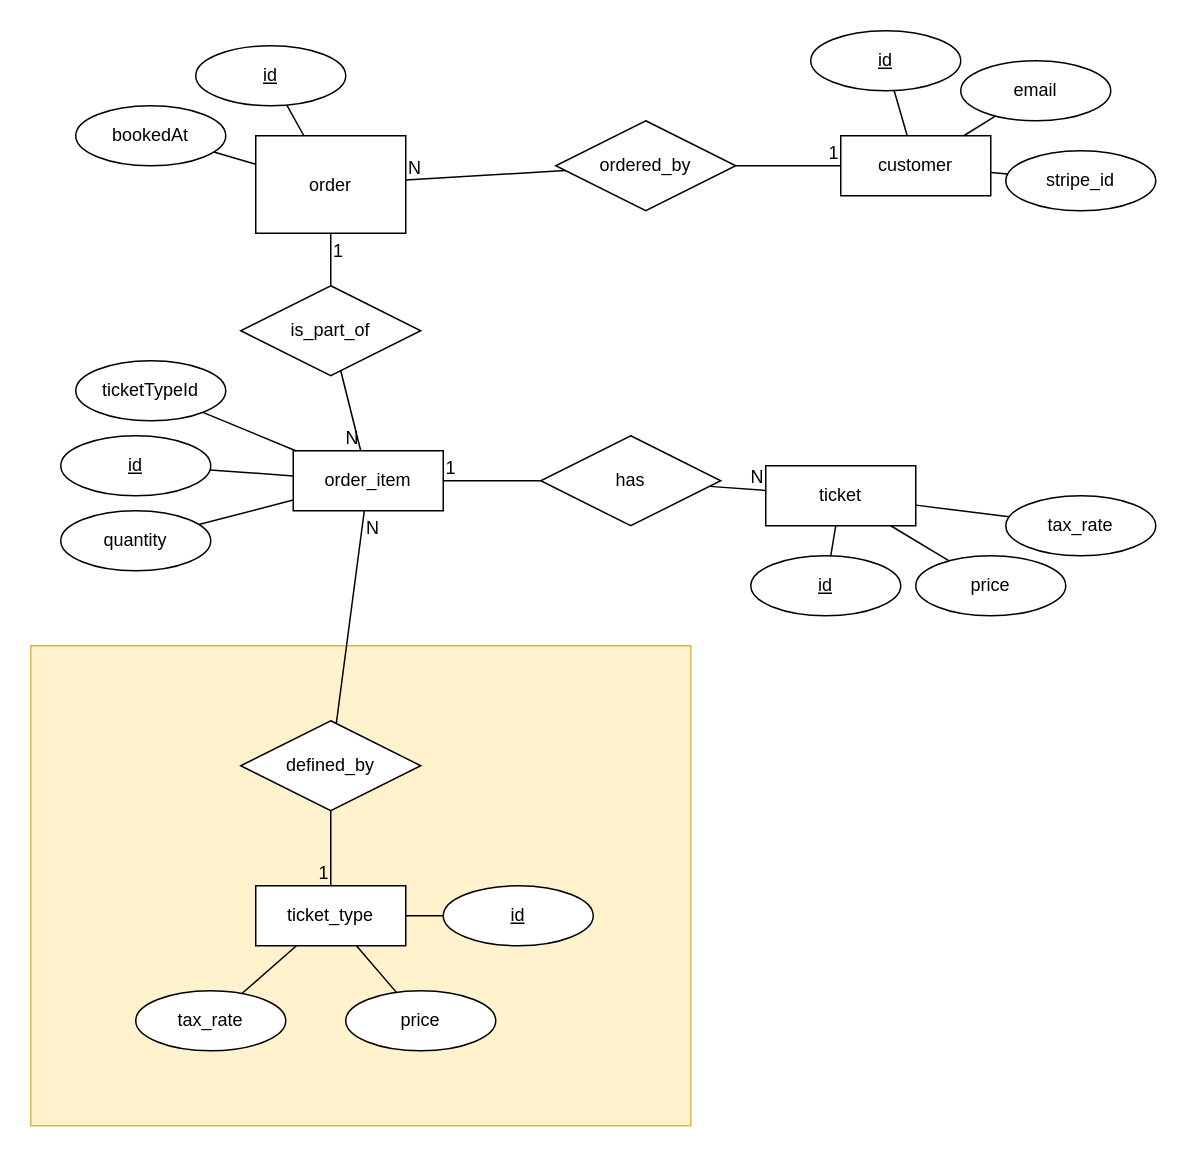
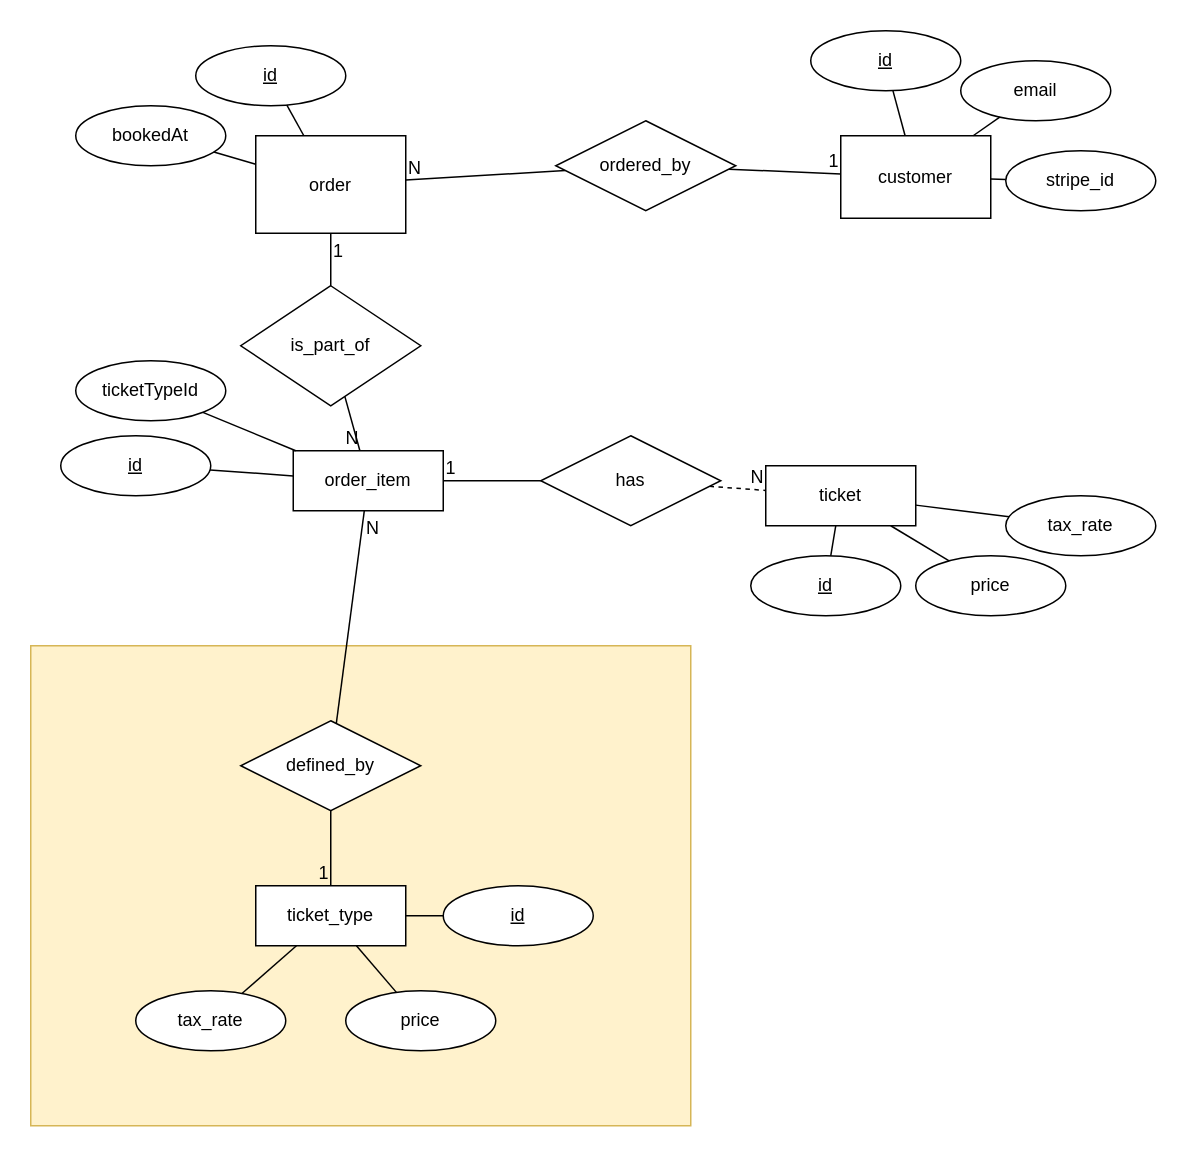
  <mxCell id="0" />
  <mxCell id="1" parent="0" />
  <mxCell id="2" value="&lt;div&gt;&lt;br&gt;&lt;/div&gt;" style="rounded=0;whiteSpace=wrap;html=1;fillColor=#fff2cc;strokeColor=#d6b656;align=left;" vertex="1" parent="1"><mxGeometry x="20" y="430" width="440" height="320" as="geometry" /></mxCell>
  <mxCell id="3" value="order" style="whiteSpace=wrap;html=1;align=center;" vertex="1" parent="1"><mxGeometry x="170" y="90" width="100" height="65" as="geometry" /></mxCell>
  <mxCell id="4" value="order_item" style="whiteSpace=wrap;html=1;align=center;" vertex="1" parent="1"><mxGeometry x="195" y="300" width="100" height="40" as="geometry" /></mxCell>
  <mxCell id="5" value="ticket" style="whiteSpace=wrap;html=1;align=center;" vertex="1" parent="1"><mxGeometry x="510" y="310" width="100" height="40" as="geometry" /></mxCell>
- <mxCell id="6" value="" style="endArrow=none;html=1;rounded=0;" edge="1" parent="1" source="10" target="5"><mxGeometry relative="1" as="geometry"><mxPoint x="160" y="420" as="sourcePoint" /><mxPoint x="320" y="420" as="targetPoint" /></mxGeometry></mxCell>
+ <mxCell id="6" value="" style="endArrow=none;html=1;rounded=0;dashed=1;" edge="1" parent="1" source="10" target="5"><mxGeometry relative="1" as="geometry"><mxPoint x="160" y="420" as="sourcePoint" /><mxPoint x="320" y="420" as="targetPoint" /></mxGeometry></mxCell>
  <mxCell id="7" value="N" style="resizable=0;html=1;whiteSpace=wrap;align=right;verticalAlign=bottom;" connectable="0" vertex="1" parent="6"><mxGeometry x="1" relative="1" as="geometry" /></mxCell>
  <mxCell id="8" value="" style="endArrow=none;html=1;rounded=0;" edge="1" parent="1" source="4" target="10"><mxGeometry relative="1" as="geometry"><mxPoint x="270" y="320" as="sourcePoint" /><mxPoint x="560" y="320" as="targetPoint" /></mxGeometry></mxCell>
  <mxCell id="9" value="1" style="resizable=0;html=1;whiteSpace=wrap;align=left;verticalAlign=bottom;" connectable="0" vertex="1" parent="8"><mxGeometry x="-1" relative="1" as="geometry" /></mxCell>
  <mxCell id="10" value="has" style="shape=rhombus;perimeter=rhombusPerimeter;whiteSpace=wrap;html=1;align=center;" vertex="1" parent="1"><mxGeometry x="360" y="290" width="120" height="60" as="geometry" /></mxCell>
  <mxCell id="11" value="" style="endArrow=none;html=1;rounded=0;" edge="1" parent="1" source="15" target="4"><mxGeometry relative="1" as="geometry"><mxPoint x="10" y="270" as="sourcePoint" /><mxPoint x="170" y="270" as="targetPoint" /></mxGeometry></mxCell>
  <mxCell id="12" value="N" style="resizable=0;html=1;whiteSpace=wrap;align=right;verticalAlign=bottom;" connectable="0" vertex="1" parent="11"><mxGeometry x="1" relative="1" as="geometry" /></mxCell>
  <mxCell id="13" value="" style="endArrow=none;html=1;rounded=0;" edge="1" parent="1" source="3" target="15"><mxGeometry relative="1" as="geometry"><mxPoint x="220" y="130" as="sourcePoint" /><mxPoint x="220" y="300" as="targetPoint" /></mxGeometry></mxCell>
  <mxCell id="14" value="1" style="resizable=0;html=1;whiteSpace=wrap;align=left;verticalAlign=bottom;" connectable="0" vertex="1" parent="13"><mxGeometry x="-1" relative="1" as="geometry"><mxPoint y="20" as="offset" /></mxGeometry></mxCell>
- <mxCell id="15" value="is_part_of" style="shape=rhombus;perimeter=rhombusPerimeter;whiteSpace=wrap;html=1;align=center;" vertex="1" parent="1"><mxGeometry x="160" y="190" width="120" height="60" as="geometry" /></mxCell>
- <mxCell id="16" value="customer" style="whiteSpace=wrap;html=1;align=center;" vertex="1" parent="1"><mxGeometry x="560" y="90" width="100" height="40" as="geometry" /></mxCell>
+ <mxCell id="15" value="is_part_of" style="shape=rhombus;perimeter=rhombusPerimeter;whiteSpace=wrap;html=1;align=center;" vertex="1" parent="1"><mxGeometry x="160" y="190" width="120" height="80" as="geometry" /></mxCell>
+ <mxCell id="16" value="customer" style="whiteSpace=wrap;html=1;align=center;" vertex="1" parent="1"><mxGeometry x="560" y="90" width="100" height="55" as="geometry" /></mxCell>
  <mxCell id="17" value="" style="endArrow=none;html=1;rounded=0;" edge="1" parent="1" source="21" target="16"><mxGeometry relative="1" as="geometry"><mxPoint x="320" y="190" as="sourcePoint" /><mxPoint x="480" y="190" as="targetPoint" /></mxGeometry></mxCell>
  <mxCell id="18" value="1" style="resizable=0;html=1;whiteSpace=wrap;align=right;verticalAlign=bottom;" connectable="0" vertex="1" parent="17"><mxGeometry x="1" relative="1" as="geometry" /></mxCell>
  <mxCell id="19" value="" style="endArrow=none;html=1;rounded=0;" edge="1" parent="1" source="3" target="21"><mxGeometry relative="1" as="geometry"><mxPoint x="270" y="110" as="sourcePoint" /><mxPoint x="560" y="110" as="targetPoint" /></mxGeometry></mxCell>
  <mxCell id="20" value="N" style="resizable=0;html=1;whiteSpace=wrap;align=left;verticalAlign=bottom;" connectable="0" vertex="1" parent="19"><mxGeometry x="-1" relative="1" as="geometry" /></mxCell>
  <mxCell id="21" value="ordered_by" style="shape=rhombus;perimeter=rhombusPerimeter;whiteSpace=wrap;html=1;align=center;" vertex="1" parent="1"><mxGeometry x="370" y="80" width="120" height="60" as="geometry" /></mxCell>
  <mxCell id="22" value="bookedAt" style="ellipse;whiteSpace=wrap;html=1;align=center;" vertex="1" parent="1"><mxGeometry x="50" y="70" width="100" height="40" as="geometry" /></mxCell>
  <mxCell id="23" value="id" style="ellipse;whiteSpace=wrap;html=1;align=center;fontStyle=4" vertex="1" parent="1"><mxGeometry x="500" y="370" width="100" height="40" as="geometry" /></mxCell>
- <mxCell id="24" value="quantity" style="ellipse;whiteSpace=wrap;html=1;align=center;" vertex="1" parent="1"><mxGeometry x="40" y="340" width="100" height="40" as="geometry" /></mxCell>
  <mxCell id="25" value="id" style="ellipse;whiteSpace=wrap;html=1;align=center;fontStyle=4" vertex="1" parent="1"><mxGeometry x="40" y="290" width="100" height="40" as="geometry" /></mxCell>
  <mxCell id="26" value="" style="endArrow=none;html=1;rounded=0;" edge="1" parent="1" source="22" target="3"><mxGeometry relative="1" as="geometry"><mxPoint x="0" y="250" as="sourcePoint" /><mxPoint x="160" y="250" as="targetPoint" /></mxGeometry></mxCell>
  <mxCell id="27" value="id" style="ellipse;whiteSpace=wrap;html=1;align=center;fontStyle=4" vertex="1" parent="1"><mxGeometry x="130" y="30" width="100" height="40" as="geometry" /></mxCell>
  <mxCell id="28" value="" style="endArrow=none;html=1;rounded=0;" edge="1" parent="1" source="27" target="3"><mxGeometry relative="1" as="geometry"><mxPoint x="40" y="170" as="sourcePoint" /><mxPoint x="200" y="170" as="targetPoint" /></mxGeometry></mxCell>
  <mxCell id="29" value="" style="endArrow=none;html=1;rounded=0;" edge="1" parent="1" source="25" target="4"><mxGeometry relative="1" as="geometry"><mxPoint x="0" y="300" as="sourcePoint" /><mxPoint x="160" y="300" as="targetPoint" /></mxGeometry></mxCell>
- <mxCell id="30" value="" style="endArrow=none;html=1;rounded=0;" edge="1" parent="1" source="24" target="4"><mxGeometry relative="1" as="geometry"><mxPoint x="0" y="310" as="sourcePoint" /><mxPoint x="160" y="310" as="targetPoint" /></mxGeometry></mxCell>
  <mxCell id="31" value="ticketTypeId" style="ellipse;whiteSpace=wrap;html=1;align=center;" vertex="1" parent="1"><mxGeometry x="50" y="240" width="100" height="40" as="geometry" /></mxCell>
  <mxCell id="32" value="" style="endArrow=none;html=1;rounded=0;" edge="1" parent="1" source="4" target="31"><mxGeometry relative="1" as="geometry"><mxPoint x="370" y="420" as="sourcePoint" /><mxPoint x="530" y="420" as="targetPoint" /></mxGeometry></mxCell>
  <mxCell id="33" value="price" style="ellipse;whiteSpace=wrap;html=1;align=center;" vertex="1" parent="1"><mxGeometry x="610" y="370" width="100" height="40" as="geometry" /></mxCell>
  <mxCell id="34" value="tax_rate" style="ellipse;whiteSpace=wrap;html=1;align=center;" vertex="1" parent="1"><mxGeometry x="670" y="330" width="100" height="40" as="geometry" /></mxCell>
  <mxCell id="35" value="id" style="ellipse;whiteSpace=wrap;html=1;align=center;fontStyle=4" vertex="1" parent="1"><mxGeometry x="540" y="20" width="100" height="40" as="geometry" /></mxCell>
  <mxCell id="36" value="" style="endArrow=none;html=1;rounded=0;" edge="1" parent="1" source="35" target="16"><mxGeometry relative="1" as="geometry"><mxPoint x="490" y="150" as="sourcePoint" /><mxPoint x="620" y="110" as="targetPoint" /></mxGeometry></mxCell>
  <mxCell id="37" value="" style="endArrow=none;html=1;rounded=0;" edge="1" parent="1" source="5" target="23"><mxGeometry relative="1" as="geometry"><mxPoint x="320" y="420" as="sourcePoint" /><mxPoint x="480" y="420" as="targetPoint" /></mxGeometry></mxCell>
  <mxCell id="38" value="" style="endArrow=none;html=1;rounded=0;" edge="1" parent="1" source="5" target="33"><mxGeometry relative="1" as="geometry"><mxPoint x="380" y="420" as="sourcePoint" /><mxPoint x="540" y="420" as="targetPoint" /></mxGeometry></mxCell>
  <mxCell id="39" value="" style="endArrow=none;html=1;rounded=0;" edge="1" parent="1" source="5" target="34"><mxGeometry relative="1" as="geometry"><mxPoint x="480" y="440" as="sourcePoint" /><mxPoint x="640" y="440" as="targetPoint" /></mxGeometry></mxCell>
  <mxCell id="40" value="email" style="ellipse;whiteSpace=wrap;html=1;align=center;" vertex="1" parent="1"><mxGeometry x="640" y="40" width="100" height="40" as="geometry" /></mxCell>
  <mxCell id="41" value="" style="endArrow=none;html=1;rounded=0;" edge="1" parent="1" source="40" target="16"><mxGeometry relative="1" as="geometry"><mxPoint x="550" y="190" as="sourcePoint" /><mxPoint x="710" y="190" as="targetPoint" /></mxGeometry></mxCell>
  <mxCell id="42" value="&lt;span&gt;stripe_id&lt;/span&gt;" style="ellipse;whiteSpace=wrap;html=1;align=center;fontStyle=0;" vertex="1" parent="1"><mxGeometry x="670" y="100" width="100" height="40" as="geometry" /></mxCell>
  <mxCell id="43" value="" style="endArrow=none;html=1;rounded=0;" edge="1" parent="1" source="16" target="42"><mxGeometry relative="1" as="geometry"><mxPoint x="620" y="180" as="sourcePoint" /><mxPoint x="780" y="180" as="targetPoint" /></mxGeometry></mxCell>
  <mxCell id="44" value="ticket_type" style="whiteSpace=wrap;html=1;align=center;" vertex="1" parent="1"><mxGeometry x="170" y="590" width="100" height="40" as="geometry" /></mxCell>
  <mxCell id="45" value="" style="endArrow=none;html=1;rounded=0;" edge="1" parent="1" source="49" target="44"><mxGeometry relative="1" as="geometry"><mxPoint x="520" y="530" as="sourcePoint" /><mxPoint x="680" y="530" as="targetPoint" /></mxGeometry></mxCell>
  <mxCell id="46" value="1" style="resizable=0;html=1;whiteSpace=wrap;align=right;verticalAlign=bottom;" connectable="0" vertex="1" parent="45"><mxGeometry x="1" relative="1" as="geometry" /></mxCell>
  <mxCell id="47" value="" style="endArrow=none;html=1;rounded=0;" edge="1" parent="1" source="4" target="49"><mxGeometry relative="1" as="geometry"><mxPoint x="220" y="340" as="sourcePoint" /><mxPoint x="220" y="510" as="targetPoint" /></mxGeometry></mxCell>
  <mxCell id="48" value="N" style="resizable=0;html=1;whiteSpace=wrap;align=left;verticalAlign=bottom;" connectable="0" vertex="1" parent="47"><mxGeometry x="-1" relative="1" as="geometry"><mxPoint y="20" as="offset" /></mxGeometry></mxCell>
  <mxCell id="49" value="defined_by" style="shape=rhombus;perimeter=rhombusPerimeter;whiteSpace=wrap;html=1;align=center;" vertex="1" parent="1"><mxGeometry x="160" y="480" width="120" height="60" as="geometry" /></mxCell>
  <mxCell id="50" value="tax_rate" style="ellipse;whiteSpace=wrap;html=1;align=center;" vertex="1" parent="1"><mxGeometry x="90" y="660" width="100" height="40" as="geometry" /></mxCell>
  <mxCell id="51" value="price" style="ellipse;whiteSpace=wrap;html=1;align=center;" vertex="1" parent="1"><mxGeometry x="230" y="660" width="100" height="40" as="geometry" /></mxCell>
  <mxCell id="52" value="id" style="ellipse;whiteSpace=wrap;html=1;align=center;fontStyle=4" vertex="1" parent="1"><mxGeometry x="295" y="590" width="100" height="40" as="geometry" /></mxCell>
  <mxCell id="53" value="" style="endArrow=none;html=1;rounded=0;" edge="1" parent="1" source="44" target="52"><mxGeometry relative="1" as="geometry"><mxPoint x="540" y="640" as="sourcePoint" /><mxPoint x="700" y="640" as="targetPoint" /></mxGeometry></mxCell>
  <mxCell id="54" value="" style="endArrow=none;html=1;rounded=0;" edge="1" parent="1" source="44" target="50"><mxGeometry relative="1" as="geometry"><mxPoint x="-70" y="640" as="sourcePoint" /><mxPoint x="90" y="640" as="targetPoint" /></mxGeometry></mxCell>
  <mxCell id="55" value="" style="endArrow=none;html=1;rounded=0;" edge="1" parent="1" source="44" target="51"><mxGeometry relative="1" as="geometry"><mxPoint x="420" y="690" as="sourcePoint" /><mxPoint x="580" y="690" as="targetPoint" /></mxGeometry></mxCell>
